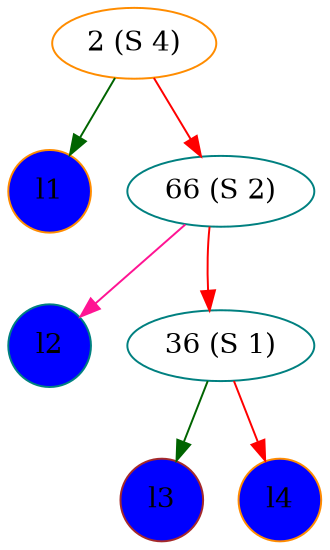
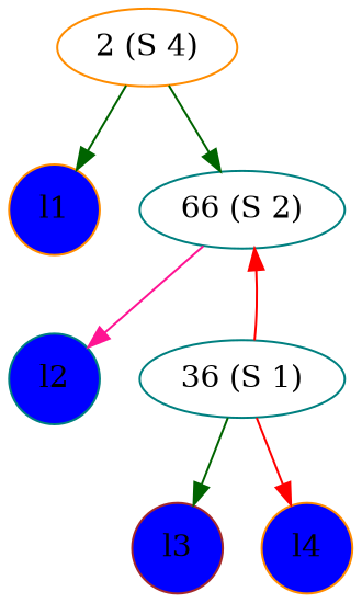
  digraph {
    ordering=out
    node [color=darkorange fillcolor=blue shape=circle style=filled]
    edge [color=red]
    l1 [width=.3]
    l2 [color=teal width=.3]
    l3 [color=brown width=.3]
    l4 [width=.3]
    n5 [label="2 (S 4)" fillcolor="" shape="" style=""]
    n6 [color=teal label="66 (S 2)" fillcolor="" shape="" style=""]
    n7 [color=teal label="36 (S 1)" fillcolor="" shape="" style=""]
    subgraph sub_1 {
      l1
      l2
      l3
      l4
    }
    subgraph sub_2 {
      n5
    }
    subgraph sub_3 {
      n6
    }
    subgraph sub_4 {
      n7
    }
    n5 -> l1 [color=darkgreen]
-   n5 -> n6
+   n5 -> n6 [color=darkgreen]
    n6 -> l2 [color=deeppink]
-   n6 -> n7
+   n7 -> n6
    n7 -> l3 [color=darkgreen]
    n7 -> l4
  }
